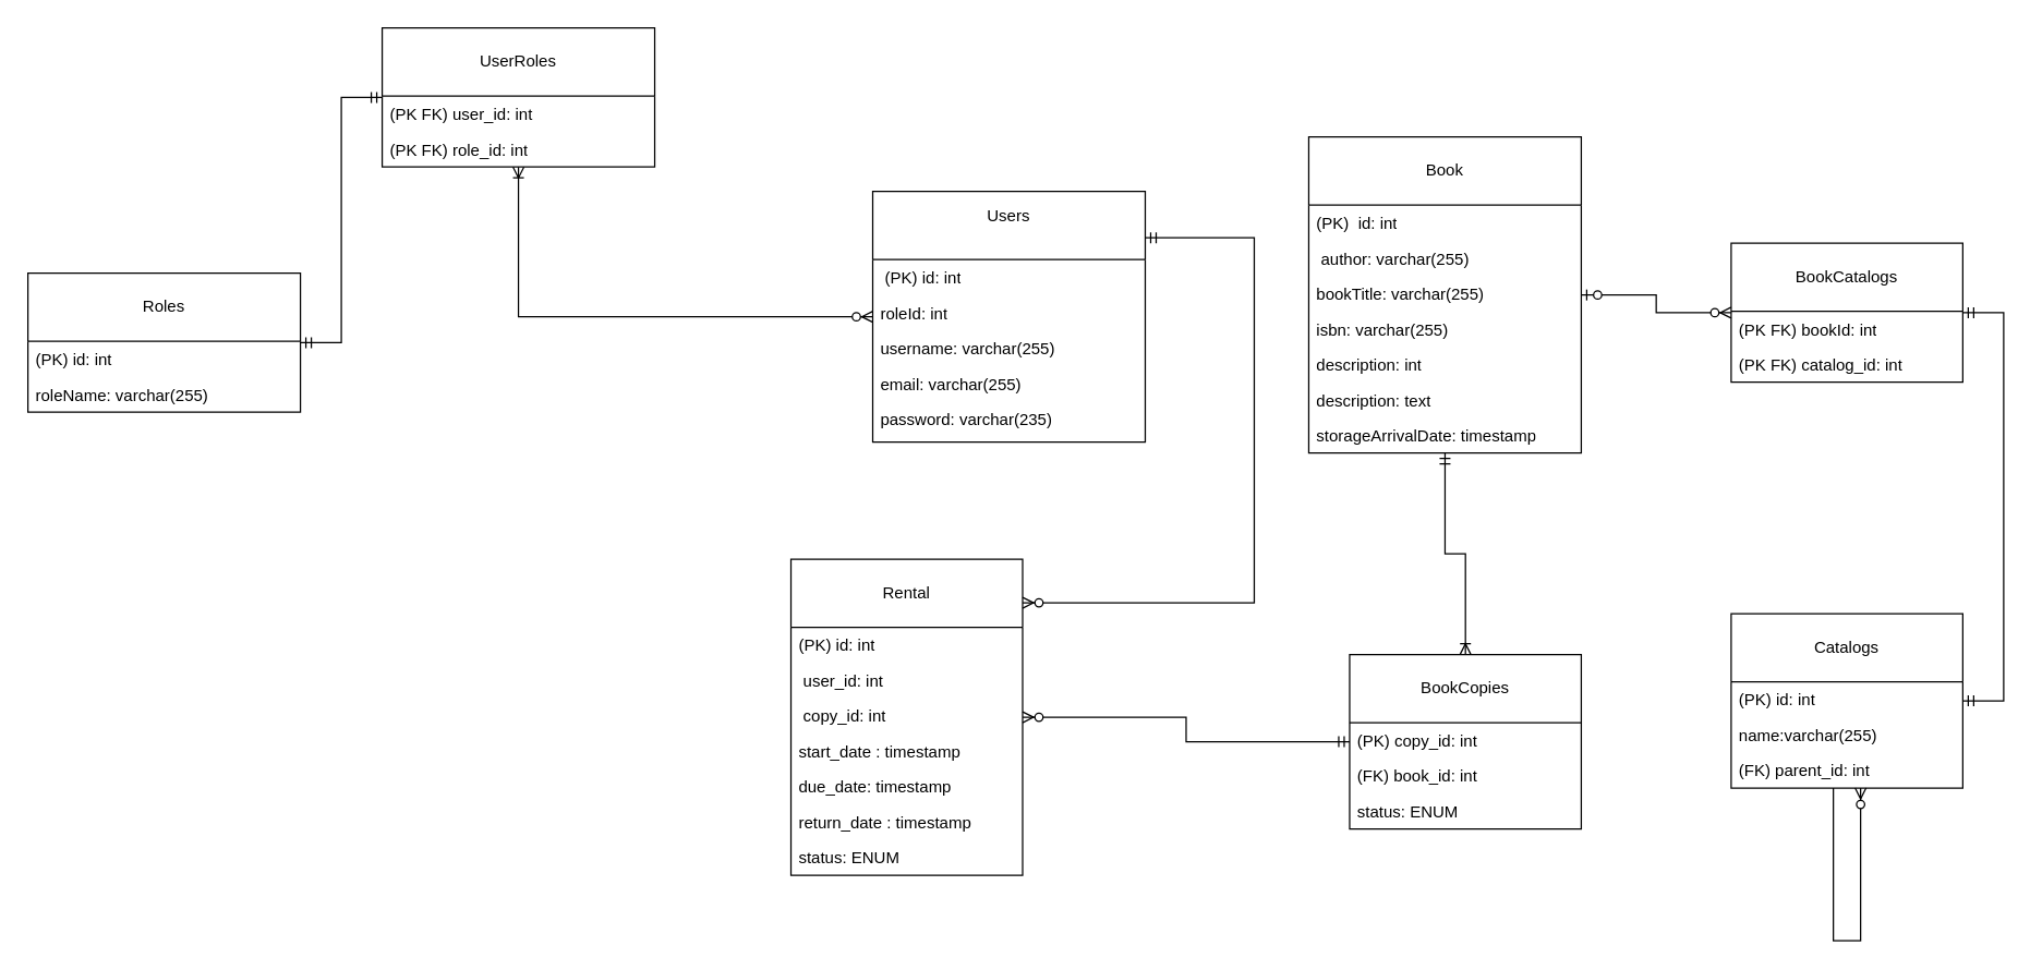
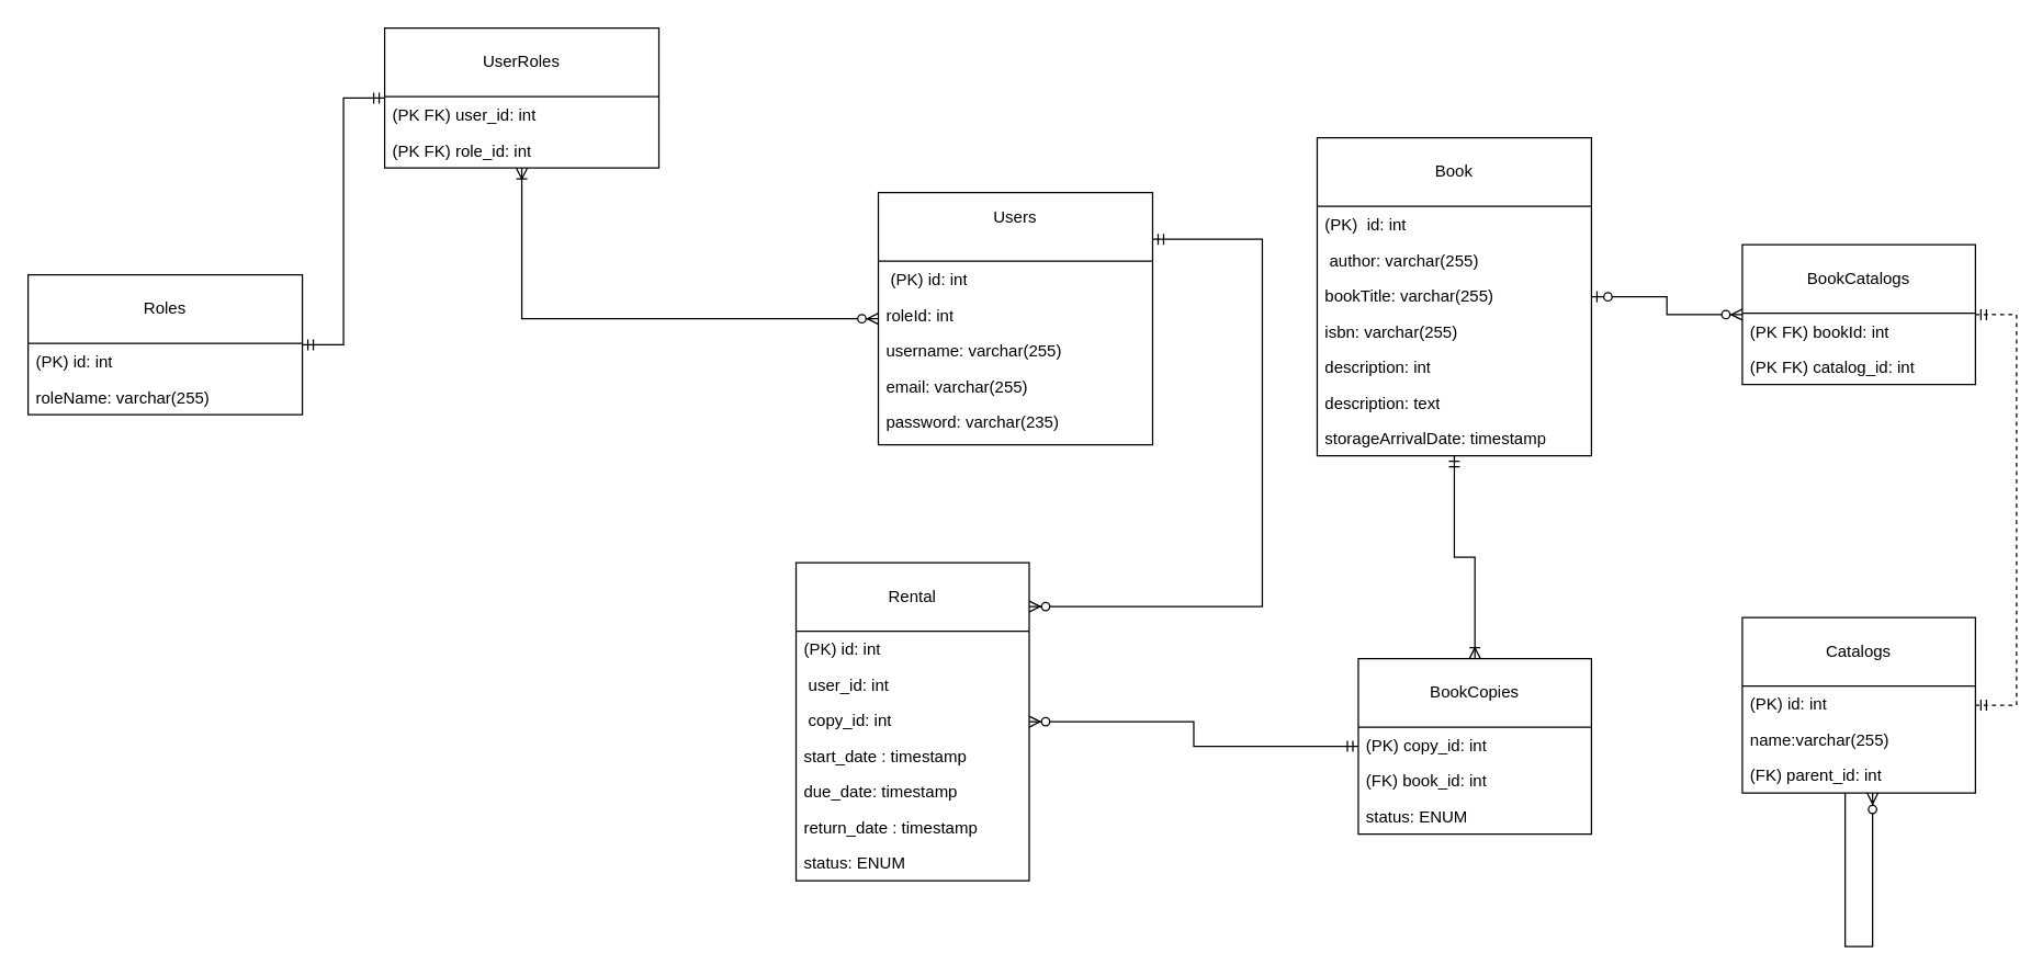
  <mxCell id="0" />
  <mxCell id="1" parent="0" />
  <mxCell id="2" value="Rental" style="swimlane;fontStyle=0;childLayout=stackLayout;horizontal=1;startSize=50;fillColor=none;horizontalStack=0;resizeParent=1;resizeParentMax=0;resizeLast=0;collapsible=1;marginBottom=0;whiteSpace=wrap;html=1;" parent="1" vertex="1"><mxGeometry x="580" y="410" width="170" height="232" as="geometry" /></mxCell>
  <mxCell id="3" value="(PK) id: int" style="text;strokeColor=none;fillColor=none;align=left;verticalAlign=top;spacingLeft=4;spacingRight=4;overflow=hidden;rotatable=0;points=[[0,0.5],[1,0.5]];portConstraint=eastwest;whiteSpace=wrap;html=1;" parent="2" vertex="1"><mxGeometry y="50" width="170" height="26" as="geometry" /></mxCell>
  <mxCell id="4" value="&amp;nbsp;user_id: int" style="text;strokeColor=none;fillColor=none;align=left;verticalAlign=top;spacingLeft=4;spacingRight=4;overflow=hidden;rotatable=0;points=[[0,0.5],[1,0.5]];portConstraint=eastwest;whiteSpace=wrap;html=1;" parent="2" vertex="1"><mxGeometry y="76" width="170" height="26" as="geometry" /></mxCell>
  <mxCell id="5" value="&amp;nbsp;copy_id: int" style="text;strokeColor=none;fillColor=none;align=left;verticalAlign=top;spacingLeft=4;spacingRight=4;overflow=hidden;rotatable=0;points=[[0,0.5],[1,0.5]];portConstraint=eastwest;whiteSpace=wrap;html=1;" parent="2" vertex="1"><mxGeometry y="102" width="170" height="26" as="geometry" /></mxCell>
  <mxCell id="6" value="start_date : timestamp" style="text;strokeColor=none;fillColor=none;align=left;verticalAlign=top;spacingLeft=4;spacingRight=4;overflow=hidden;rotatable=0;points=[[0,0.5],[1,0.5]];portConstraint=eastwest;whiteSpace=wrap;html=1;" parent="2" vertex="1"><mxGeometry y="128" width="170" height="26" as="geometry" /></mxCell>
  <mxCell id="7" value="due_date: timestamp" style="text;strokeColor=none;fillColor=none;align=left;verticalAlign=top;spacingLeft=4;spacingRight=4;overflow=hidden;rotatable=0;points=[[0,0.5],[1,0.5]];portConstraint=eastwest;whiteSpace=wrap;html=1;" parent="2" vertex="1"><mxGeometry y="154" width="170" height="26" as="geometry" /></mxCell>
  <mxCell id="8" value="return_date : timestamp" style="text;strokeColor=none;fillColor=none;align=left;verticalAlign=top;spacingLeft=4;spacingRight=4;overflow=hidden;rotatable=0;points=[[0,0.5],[1,0.5]];portConstraint=eastwest;whiteSpace=wrap;html=1;" parent="2" vertex="1"><mxGeometry y="180" width="170" height="26" as="geometry" /></mxCell>
  <mxCell id="9" value="status: ENUM" style="text;strokeColor=none;fillColor=none;align=left;verticalAlign=top;spacingLeft=4;spacingRight=4;overflow=hidden;rotatable=0;points=[[0,0.5],[1,0.5]];portConstraint=eastwest;whiteSpace=wrap;html=1;" parent="2" vertex="1"><mxGeometry y="206" width="170" height="26" as="geometry" /></mxCell>
  <mxCell id="10" value="Users&lt;div&gt;&lt;br&gt;&lt;/div&gt;" style="swimlane;fontStyle=0;childLayout=stackLayout;horizontal=1;startSize=50;fillColor=none;horizontalStack=0;resizeParent=1;resizeParentMax=0;resizeLast=0;collapsible=1;marginBottom=0;whiteSpace=wrap;html=1;" parent="1" vertex="1"><mxGeometry x="640" y="140" width="200" height="184" as="geometry" /></mxCell>
  <mxCell id="11" value="&amp;nbsp;(PK) id: int" style="text;strokeColor=none;fillColor=none;align=left;verticalAlign=top;spacingLeft=4;spacingRight=4;overflow=hidden;rotatable=0;points=[[0,0.5],[1,0.5]];portConstraint=eastwest;whiteSpace=wrap;html=1;" parent="10" vertex="1"><mxGeometry y="50" width="200" height="26" as="geometry" /></mxCell>
  <mxCell id="12" value="roleId: int" style="text;strokeColor=none;fillColor=none;align=left;verticalAlign=top;spacingLeft=4;spacingRight=4;overflow=hidden;rotatable=0;points=[[0,0.5],[1,0.5]];portConstraint=eastwest;whiteSpace=wrap;html=1;" parent="10" vertex="1"><mxGeometry y="76" width="200" height="26" as="geometry" /></mxCell>
  <mxCell id="13" value="username: varchar(255)" style="text;strokeColor=none;fillColor=none;align=left;verticalAlign=top;spacingLeft=4;spacingRight=4;overflow=hidden;rotatable=0;points=[[0,0.5],[1,0.5]];portConstraint=eastwest;whiteSpace=wrap;html=1;" parent="10" vertex="1"><mxGeometry y="102" width="200" height="26" as="geometry" /></mxCell>
  <mxCell id="14" value="email: varchar(255)" style="text;strokeColor=none;fillColor=none;align=left;verticalAlign=top;spacingLeft=4;spacingRight=4;overflow=hidden;rotatable=0;points=[[0,0.5],[1,0.5]];portConstraint=eastwest;whiteSpace=wrap;html=1;" parent="10" vertex="1"><mxGeometry y="128" width="200" height="26" as="geometry" /></mxCell>
  <mxCell id="15" value="&lt;div&gt;password: varchar(235)&lt;/div&gt;" style="text;strokeColor=none;fillColor=none;align=left;verticalAlign=top;spacingLeft=4;spacingRight=4;overflow=hidden;rotatable=0;points=[[0,0.5],[1,0.5]];portConstraint=eastwest;whiteSpace=wrap;html=1;" parent="10" vertex="1"><mxGeometry y="154" width="200" height="30" as="geometry" /></mxCell>
  <mxCell id="16" value="Catalogs" style="swimlane;fontStyle=0;childLayout=stackLayout;horizontal=1;startSize=50;fillColor=none;horizontalStack=0;resizeParent=1;resizeParentMax=0;resizeLast=0;collapsible=1;marginBottom=0;whiteSpace=wrap;html=1;" parent="1" vertex="1"><mxGeometry x="1270" y="450" width="170" height="128" as="geometry" /></mxCell>
  <mxCell id="17" value="(PK) id: int" style="text;strokeColor=none;fillColor=none;align=left;verticalAlign=top;spacingLeft=4;spacingRight=4;overflow=hidden;rotatable=0;points=[[0,0.5],[1,0.5]];portConstraint=eastwest;whiteSpace=wrap;html=1;" parent="16" vertex="1"><mxGeometry y="50" width="170" height="26" as="geometry" /></mxCell>
  <mxCell id="18" value="name:varchar(255)" style="text;strokeColor=none;fillColor=none;align=left;verticalAlign=top;spacingLeft=4;spacingRight=4;overflow=hidden;rotatable=0;points=[[0,0.5],[1,0.5]];portConstraint=eastwest;whiteSpace=wrap;html=1;" parent="16" vertex="1"><mxGeometry y="76" width="170" height="26" as="geometry" /></mxCell>
  <mxCell id="19" value="(FK) parent_id: int" style="text;strokeColor=none;fillColor=none;align=left;verticalAlign=top;spacingLeft=4;spacingRight=4;overflow=hidden;rotatable=0;points=[[0,0.5],[1,0.5]];portConstraint=eastwest;whiteSpace=wrap;html=1;" parent="16" vertex="1"><mxGeometry y="102" width="170" height="26" as="geometry" /></mxCell>
  <mxCell id="20" value="Roles" style="swimlane;fontStyle=0;childLayout=stackLayout;horizontal=1;startSize=50;fillColor=none;horizontalStack=0;resizeParent=1;resizeParentMax=0;resizeLast=0;collapsible=1;marginBottom=0;whiteSpace=wrap;html=1;" parent="1" vertex="1"><mxGeometry x="20" y="200" width="200" height="102" as="geometry" /></mxCell>
  <mxCell id="21" value="(PK) id: int" style="text;strokeColor=none;fillColor=none;align=left;verticalAlign=top;spacingLeft=4;spacingRight=4;overflow=hidden;rotatable=0;points=[[0,0.5],[1,0.5]];portConstraint=eastwest;whiteSpace=wrap;html=1;" parent="20" vertex="1"><mxGeometry y="50" width="200" height="26" as="geometry" /></mxCell>
  <mxCell id="22" value="roleName: varchar(255)" style="text;strokeColor=none;fillColor=none;align=left;verticalAlign=top;spacingLeft=4;spacingRight=4;overflow=hidden;rotatable=0;points=[[0,0.5],[1,0.5]];portConstraint=eastwest;whiteSpace=wrap;html=1;" parent="20" vertex="1"><mxGeometry y="76" width="200" height="26" as="geometry" /></mxCell>
  <mxCell id="23" value="BookCopies" style="swimlane;fontStyle=0;childLayout=stackLayout;horizontal=1;startSize=50;fillColor=none;horizontalStack=0;resizeParent=1;resizeParentMax=0;resizeLast=0;collapsible=1;marginBottom=0;whiteSpace=wrap;html=1;" parent="1" vertex="1"><mxGeometry x="990" y="480" width="170" height="128" as="geometry" /></mxCell>
  <mxCell id="24" value="(PK) copy_id: int" style="text;strokeColor=none;fillColor=none;align=left;verticalAlign=top;spacingLeft=4;spacingRight=4;overflow=hidden;rotatable=0;points=[[0,0.5],[1,0.5]];portConstraint=eastwest;whiteSpace=wrap;html=1;" parent="23" vertex="1"><mxGeometry y="50" width="170" height="26" as="geometry" /></mxCell>
  <mxCell id="25" value="(FK) book_id: int" style="text;strokeColor=none;fillColor=none;align=left;verticalAlign=top;spacingLeft=4;spacingRight=4;overflow=hidden;rotatable=0;points=[[0,0.5],[1,0.5]];portConstraint=eastwest;whiteSpace=wrap;html=1;" parent="23" vertex="1"><mxGeometry y="76" width="170" height="26" as="geometry" /></mxCell>
  <mxCell id="26" value="status: ENUM" style="text;strokeColor=none;fillColor=none;align=left;verticalAlign=top;spacingLeft=4;spacingRight=4;overflow=hidden;rotatable=0;points=[[0,0.5],[1,0.5]];portConstraint=eastwest;whiteSpace=wrap;html=1;" parent="23" vertex="1"><mxGeometry y="102" width="170" height="26" as="geometry" /></mxCell>
  <mxCell id="27" value="BookCatalogs" style="swimlane;fontStyle=0;childLayout=stackLayout;horizontal=1;startSize=50;fillColor=none;horizontalStack=0;resizeParent=1;resizeParentMax=0;resizeLast=0;collapsible=1;marginBottom=0;whiteSpace=wrap;html=1;" parent="1" vertex="1"><mxGeometry x="1270" y="178" width="170" height="102" as="geometry" /></mxCell>
  <mxCell id="28" value="(PK FK) bookId: int" style="text;strokeColor=none;fillColor=none;align=left;verticalAlign=top;spacingLeft=4;spacingRight=4;overflow=hidden;rotatable=0;points=[[0,0.5],[1,0.5]];portConstraint=eastwest;whiteSpace=wrap;html=1;" parent="27" vertex="1"><mxGeometry y="50" width="170" height="26" as="geometry" /></mxCell>
  <mxCell id="29" value="(PK FK) catalog_id: int" style="text;strokeColor=none;fillColor=none;align=left;verticalAlign=top;spacingLeft=4;spacingRight=4;overflow=hidden;rotatable=0;points=[[0,0.5],[1,0.5]];portConstraint=eastwest;whiteSpace=wrap;html=1;" parent="27" vertex="1"><mxGeometry y="76" width="170" height="26" as="geometry" /></mxCell>
  <mxCell id="30" value="Book" style="swimlane;fontStyle=0;childLayout=stackLayout;horizontal=1;startSize=50;fillColor=none;horizontalStack=0;resizeParent=1;resizeParentMax=0;resizeLast=0;collapsible=1;marginBottom=0;whiteSpace=wrap;html=1;" parent="1" vertex="1"><mxGeometry x="960" y="100" width="200" height="232" as="geometry" /></mxCell>
  <mxCell id="31" value="(PK)&amp;nbsp; id: int" style="text;strokeColor=none;fillColor=none;align=left;verticalAlign=top;spacingLeft=4;spacingRight=4;overflow=hidden;rotatable=0;points=[[0,0.5],[1,0.5]];portConstraint=eastwest;whiteSpace=wrap;html=1;" parent="30" vertex="1"><mxGeometry y="50" width="200" height="26" as="geometry" /></mxCell>
  <mxCell id="32" value="&amp;nbsp;author: varchar(255)" style="text;strokeColor=none;fillColor=none;align=left;verticalAlign=top;spacingLeft=4;spacingRight=4;overflow=hidden;rotatable=0;points=[[0,0.5],[1,0.5]];portConstraint=eastwest;whiteSpace=wrap;html=1;" parent="30" vertex="1"><mxGeometry y="76" width="200" height="26" as="geometry" /></mxCell>
  <mxCell id="33" value="bookTitle: varchar(255)" style="text;strokeColor=none;fillColor=none;align=left;verticalAlign=top;spacingLeft=4;spacingRight=4;overflow=hidden;rotatable=0;points=[[0,0.5],[1,0.5]];portConstraint=eastwest;whiteSpace=wrap;html=1;" parent="30" vertex="1"><mxGeometry y="102" width="200" height="26" as="geometry" /></mxCell>
  <mxCell id="34" value="isbn: varchar(255)" style="text;strokeColor=none;fillColor=none;align=left;verticalAlign=top;spacingLeft=4;spacingRight=4;overflow=hidden;rotatable=0;points=[[0,0.5],[1,0.5]];portConstraint=eastwest;whiteSpace=wrap;html=1;" parent="30" vertex="1"><mxGeometry y="128" width="200" height="26" as="geometry" /></mxCell>
  <mxCell id="35" value="description: int" style="text;strokeColor=none;fillColor=none;align=left;verticalAlign=top;spacingLeft=4;spacingRight=4;overflow=hidden;rotatable=0;points=[[0,0.5],[1,0.5]];portConstraint=eastwest;whiteSpace=wrap;html=1;" parent="30" vertex="1"><mxGeometry y="154" width="200" height="26" as="geometry" /></mxCell>
  <mxCell id="36" value="description: text" style="text;strokeColor=none;fillColor=none;align=left;verticalAlign=top;spacingLeft=4;spacingRight=4;overflow=hidden;rotatable=0;points=[[0,0.5],[1,0.5]];portConstraint=eastwest;whiteSpace=wrap;html=1;" parent="30" vertex="1"><mxGeometry y="180" width="200" height="26" as="geometry" /></mxCell>
  <mxCell id="37" value="storageArrivalDate: timestamp" style="text;strokeColor=none;fillColor=none;align=left;verticalAlign=top;spacingLeft=4;spacingRight=4;overflow=hidden;rotatable=0;points=[[0,0.5],[1,0.5]];portConstraint=eastwest;whiteSpace=wrap;html=1;" parent="30" vertex="1"><mxGeometry y="206" width="200" height="26" as="geometry" /></mxCell>
  <mxCell id="38" value="" style="edgeStyle=orthogonalEdgeStyle;fontSize=12;html=1;endArrow=ERzeroToMany;startArrow=ERmandOne;rounded=0;" parent="1" source="10" target="2" edge="1"><mxGeometry width="100" height="100" relative="1" as="geometry"><mxPoint x="870" y="174" as="sourcePoint" /><mxPoint x="1480" y="470" as="targetPoint" /><Array as="points"><mxPoint x="920" y="174" /><mxPoint x="920" y="442" /></Array></mxGeometry></mxCell>
  <mxCell id="39" value="" style="edgeStyle=orthogonalEdgeStyle;fontSize=12;html=1;endArrow=ERzeroToMany;startArrow=ERzeroToOne;rounded=0;" parent="1" source="30" target="27" edge="1"><mxGeometry width="100" height="100" relative="1" as="geometry"><mxPoint x="1250" y="300" as="sourcePoint" /><mxPoint x="1350" y="200" as="targetPoint" /></mxGeometry></mxCell>
- <mxCell id="40" value="" style="edgeStyle=entityRelationEdgeStyle;fontSize=12;html=1;endArrow=ERmandOne;startArrow=ERmandOne;rounded=0;" parent="1" source="16" target="27" edge="1"><mxGeometry width="100" height="100" relative="1" as="geometry"><mxPoint x="980" y="280" as="sourcePoint" /><mxPoint x="1080" y="180" as="targetPoint" /></mxGeometry></mxCell>
+ <mxCell id="40" value="" style="edgeStyle=entityRelationEdgeStyle;fontSize=12;html=1;endArrow=ERmandOne;startArrow=ERmandOne;rounded=0;dashed=1;" parent="1" source="16" target="27" edge="1"><mxGeometry width="100" height="100" relative="1" as="geometry"><mxPoint x="980" y="280" as="sourcePoint" /><mxPoint x="1080" y="180" as="targetPoint" /></mxGeometry></mxCell>
  <mxCell id="41" value="" style="edgeStyle=orthogonalEdgeStyle;fontSize=12;html=1;endArrow=ERoneToMany;startArrow=ERzeroToMany;rounded=0;" parent="1" source="10" target="45" edge="1"><mxGeometry width="100" height="100" relative="1" as="geometry"><mxPoint x="440" y="590" as="sourcePoint" /><mxPoint x="420" y="80" as="targetPoint" /></mxGeometry></mxCell>
  <mxCell id="42" value="" style="edgeStyle=orthogonalEdgeStyle;fontSize=12;html=1;endArrow=ERzeroToMany;startArrow=ERmandOne;rounded=0;" parent="1" source="23" target="2" edge="1"><mxGeometry width="100" height="100" relative="1" as="geometry"><mxPoint x="770" y="860" as="sourcePoint" /><mxPoint x="870" y="760" as="targetPoint" /></mxGeometry></mxCell>
  <mxCell id="43" value="" style="edgeStyle=orthogonalEdgeStyle;fontSize=12;html=1;endArrow=ERoneToMany;startArrow=ERmandOne;rounded=0;" parent="1" source="30" target="23" edge="1"><mxGeometry width="100" height="100" relative="1" as="geometry"><mxPoint x="1101" y="400" as="sourcePoint" /><mxPoint x="990" y="310" as="targetPoint" /></mxGeometry></mxCell>
  <mxCell id="44" value="" style="edgeStyle=entityRelationEdgeStyle;fontSize=12;html=1;endArrow=ERzeroToMany;endFill=1;rounded=0;" parent="1" source="16" target="16" edge="1"><mxGeometry width="100" height="100" relative="1" as="geometry"><mxPoint x="1270" y="742" as="sourcePoint" /><mxPoint x="1390" y="730" as="targetPoint" /><Array as="points"><mxPoint x="1355" y="690" /></Array></mxGeometry></mxCell>
  <mxCell id="45" value="UserRoles" style="swimlane;fontStyle=0;childLayout=stackLayout;horizontal=1;startSize=50;fillColor=none;horizontalStack=0;resizeParent=1;resizeParentMax=0;resizeLast=0;collapsible=1;marginBottom=0;whiteSpace=wrap;html=1;" vertex="1" parent="1"><mxGeometry x="280" y="20" width="200" height="102" as="geometry" /></mxCell>
  <mxCell id="46" value="(PK FK) user_id: int" style="text;strokeColor=none;fillColor=none;align=left;verticalAlign=top;spacingLeft=4;spacingRight=4;overflow=hidden;rotatable=0;points=[[0,0.5],[1,0.5]];portConstraint=eastwest;whiteSpace=wrap;html=1;" vertex="1" parent="45"><mxGeometry y="50" width="200" height="26" as="geometry" /></mxCell>
  <mxCell id="47" value="(PK FK) role_id: int" style="text;strokeColor=none;fillColor=none;align=left;verticalAlign=top;spacingLeft=4;spacingRight=4;overflow=hidden;rotatable=0;points=[[0,0.5],[1,0.5]];portConstraint=eastwest;whiteSpace=wrap;html=1;" vertex="1" parent="45"><mxGeometry y="76" width="200" height="26" as="geometry" /></mxCell>
  <mxCell id="48" value="" style="edgeStyle=entityRelationEdgeStyle;fontSize=12;html=1;endArrow=ERmandOne;startArrow=ERmandOne;rounded=0;" edge="1" parent="1" source="45" target="20"><mxGeometry width="100" height="100" relative="1" as="geometry"><mxPoint x="-110" y="463" as="sourcePoint" /><mxPoint x="-110" y="178" as="targetPoint" /></mxGeometry></mxCell>
